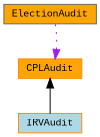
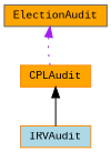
  digraph {
    fontname="Liberation Mono"
    node [color=darkorange fillcolor=orange fontname="Liberation Mono" fontsize=10 shape=record style=filled]
    edge [dir=back fontname="Liberation Mono" fontsize=10 labelfontname=Helvetica labelfontsize=10]
    n1 [color=gray40 fontcolor=black height=0.2 label=ElectionAudit width=0.4]
    n2 [height=0.2 label=CPLAudit width=0.4]
    n3 [fillcolor=lightblue height=0.2 label=IRVAudit width=0.4]
-   n2 -> n1 [color=purple style=dotted]
+   n1 -> n2 [color=purple style=dotted]
    n2 -> n3 [color=black style=solid]
  }
